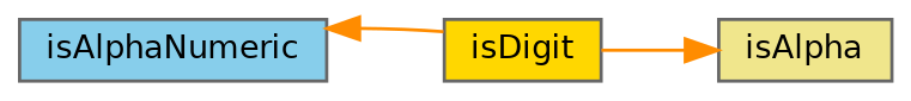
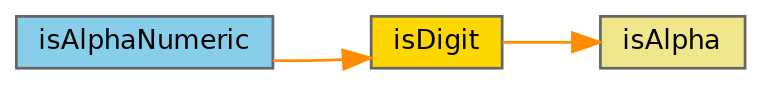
  digraph {
    rankdir=LR
    node [color=grey40 fontname=Helvetica fontsize=10 shape=box style=filled]
    edge [color=darkorange fontname=Helvetica fontsize=10 labelfontname=Helvetica labelfontsize=10 style=solid]
    n1 [color=gray40 fillcolor=skyblue fontcolor=black height=0.2 label=isAlphaNumeric width=0.4]
    n2 [fillcolor=gold height=0.2 label=isDigit width=0.4]
    n3 [fillcolor=khaki height=0.2 label=isAlpha width=0.4]
-   n2 -> n1
+   n1 -> n2
    n2 -> n3
  }
